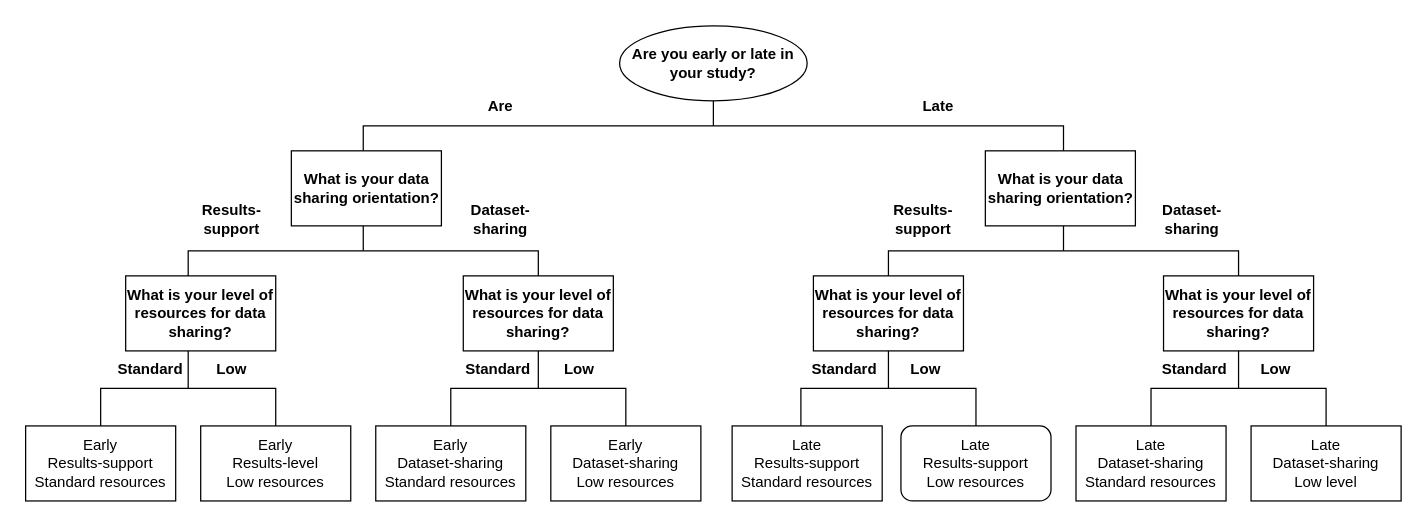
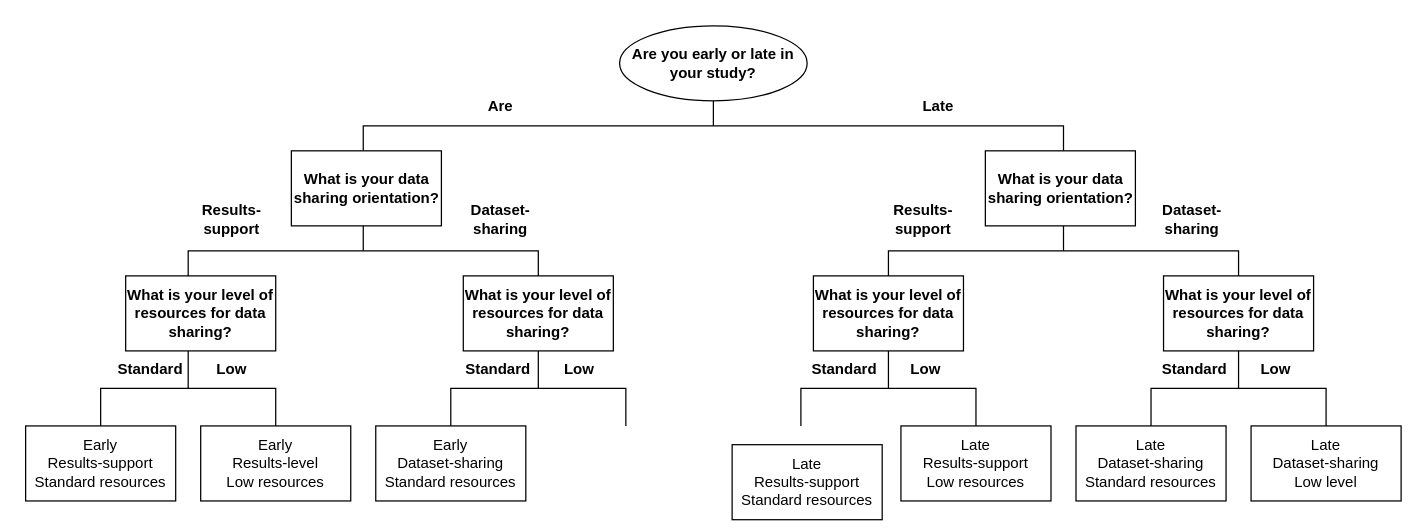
  <mxCell id="0" />
  <mxCell id="1" parent="0" />
  <mxCell id="2" value="Results-support" style="text;strokeColor=none;align=center;fillColor=none;html=1;verticalAlign=middle;whiteSpace=wrap;rounded=0;fontStyle=1" parent="1" vertex="1"><mxGeometry x="150" y="160" width="70" height="30" as="geometry" /></mxCell>
  <mxCell id="3" value="Dataset-sharing" style="text;strokeColor=none;align=center;fillColor=none;html=1;verticalAlign=middle;whiteSpace=wrap;rounded=0;fontStyle=1" parent="1" vertex="1"><mxGeometry x="360" y="160" width="80" height="30" as="geometry" /></mxCell>
  <mxCell id="4" value="Standard" style="text;strokeColor=none;align=center;fillColor=none;html=1;verticalAlign=middle;whiteSpace=wrap;rounded=0;fontStyle=1" parent="1" vertex="1"><mxGeometry x="85" y="280" width="70" height="30" as="geometry" /></mxCell>
  <mxCell id="5" value="Low" style="text;strokeColor=none;align=center;fillColor=none;html=1;verticalAlign=middle;whiteSpace=wrap;rounded=0;fontStyle=1" parent="1" vertex="1"><mxGeometry x="150" y="280" width="70" height="30" as="geometry" /></mxCell>
  <mxCell id="6" value="Are you early or late in your study?" style="ellipse;whiteSpace=wrap;html=1;fontStyle=1;" parent="1" vertex="1"><mxGeometry x="495" y="20" width="150" height="60" as="geometry" /></mxCell>
  <mxCell id="7" value="What is your data sharing orientation?" style="rounded=0;whiteSpace=wrap;html=1;fontStyle=1" parent="1" vertex="1"><mxGeometry x="232.5" y="120" width="120" height="60" as="geometry" /></mxCell>
  <mxCell id="8" value="What is your data sharing orientation?" style="rounded=0;whiteSpace=wrap;html=1;fontStyle=1" parent="1" vertex="1"><mxGeometry x="787.5" y="120" width="120" height="60" as="geometry" /></mxCell>
  <mxCell id="9" value="What is your level of resources for data sharing?" style="rounded=0;whiteSpace=wrap;html=1;fontStyle=1" parent="1" vertex="1"><mxGeometry x="100" y="220" width="120" height="60" as="geometry" /></mxCell>
  <mxCell id="10" value="What is your level of resources for data sharing?" style="rounded=0;whiteSpace=wrap;html=1;fontStyle=1" parent="1" vertex="1"><mxGeometry x="370" y="220" width="120" height="60" as="geometry" /></mxCell>
  <mxCell id="11" value="What is your level of resources for data sharing?" style="rounded=0;whiteSpace=wrap;html=1;fontStyle=1" parent="1" vertex="1"><mxGeometry x="650" y="220" width="120" height="60" as="geometry" /></mxCell>
  <mxCell id="12" value="What is your level of resources for data sharing?" style="rounded=0;whiteSpace=wrap;html=1;fontStyle=1" parent="1" vertex="1"><mxGeometry x="930" y="220" width="120" height="60" as="geometry" /></mxCell>
  <mxCell id="13" value="" style="strokeWidth=1;html=1;shape=mxgraph.flowchart.annotation_2;align=left;labelPosition=right;pointerEvents=1;direction=south;" parent="1" vertex="1"><mxGeometry x="290" y="80" width="560" height="40" as="geometry" /></mxCell>
  <mxCell id="14" value="" style="strokeWidth=1;html=1;shape=mxgraph.flowchart.annotation_2;align=left;labelPosition=right;pointerEvents=1;direction=south;fillStyle=auto;" parent="1" vertex="1"><mxGeometry x="150" y="180" width="280" height="40" as="geometry" /></mxCell>
  <mxCell id="15" value="" style="strokeWidth=1;html=1;shape=mxgraph.flowchart.annotation_2;align=left;labelPosition=right;pointerEvents=1;direction=south;" parent="1" vertex="1"><mxGeometry x="710" y="180" width="280" height="40" as="geometry" /></mxCell>
  <mxCell id="16" value="" style="edgeStyle=none;html=1;" edge="1" parent="1" source="19" target="21"><mxGeometry relative="1" as="geometry" /></mxCell>
  <mxCell id="17" value="" style="edgeStyle=none;html=1;" edge="1" parent="1" source="19" target="21"><mxGeometry relative="1" as="geometry" /></mxCell>
  <mxCell id="18" value="" style="edgeStyle=none;html=1;" edge="1" parent="1" source="19" target="20"><mxGeometry relative="1" as="geometry" /></mxCell>
  <mxCell id="19" value="" style="strokeWidth=1;html=1;shape=mxgraph.flowchart.annotation_2;align=left;labelPosition=right;pointerEvents=1;direction=south;shadow=0;strokeColor=default;" parent="1" vertex="1"><mxGeometry x="80" y="280" width="140" height="60" as="geometry" /></mxCell>
  <mxCell id="20" value="Early&lt;br&gt;Results-support&lt;br&gt;Standard resources" style="rounded=0;whiteSpace=wrap;html=1;" parent="1" vertex="1"><mxGeometry x="20" y="340" width="120" height="60" as="geometry" /></mxCell>
  <mxCell id="21" value="Early&lt;br&gt;Results-level&lt;br&gt;Low resources" style="rounded=0;whiteSpace=wrap;html=1;" parent="1" vertex="1"><mxGeometry x="160" y="340" width="120" height="60" as="geometry" /></mxCell>
  <mxCell id="22" value="Early&lt;br&gt;Dataset-sharing&lt;br&gt;Standard resources" style="rounded=0;whiteSpace=wrap;html=1;" parent="1" vertex="1"><mxGeometry x="300" y="340" width="120" height="60" as="geometry" /></mxCell>
- <mxCell id="23" value="Early&lt;br&gt;Dataset-sharing&lt;br&gt;Low resources" style="rounded=0;whiteSpace=wrap;html=1;" parent="1" vertex="1"><mxGeometry x="440" y="340" width="120" height="60" as="geometry" /></mxCell>
- <mxCell id="24" value="Late&lt;br&gt;Results-support&lt;br&gt;Standard resources" style="rounded=0;whiteSpace=wrap;html=1;" parent="1" vertex="1"><mxGeometry x="585" y="340" width="120" height="60" as="geometry" /></mxCell>
- <mxCell id="25" value="Late&lt;br&gt;Results-support&lt;br&gt;Low resources" style="whiteSpace=wrap;html=1;rounded=1;" parent="1" vertex="1"><mxGeometry x="720" y="340" width="120" height="60" as="geometry" /></mxCell>
+ <mxCell id="24" value="Late&lt;br&gt;Results-support&lt;br&gt;Standard resources" style="rounded=0;whiteSpace=wrap;html=1;" parent="1" vertex="1"><mxGeometry x="585" y="355" width="120" height="60" as="geometry" /></mxCell>
+ <mxCell id="25" value="Late&lt;br&gt;Results-support&lt;br&gt;Low resources" style="rounded=0;whiteSpace=wrap;html=1;" parent="1" vertex="1"><mxGeometry x="720" y="340" width="120" height="60" as="geometry" /></mxCell>
  <mxCell id="26" value="Late&lt;br&gt;Dataset-sharing&lt;br&gt;Standard resources" style="rounded=0;whiteSpace=wrap;html=1;" parent="1" vertex="1"><mxGeometry x="860" y="340" width="120" height="60" as="geometry" /></mxCell>
  <mxCell id="27" value="Late&lt;br&gt;Dataset-sharing&lt;br&gt;Low level" style="rounded=0;whiteSpace=wrap;html=1;" parent="1" vertex="1"><mxGeometry x="1000" y="340" width="120" height="60" as="geometry" /></mxCell>
  <mxCell id="28" value="" style="strokeWidth=1;html=1;shape=mxgraph.flowchart.annotation_2;align=left;labelPosition=right;pointerEvents=1;direction=south;" vertex="1" parent="1"><mxGeometry x="360" y="280" width="140" height="60" as="geometry" /></mxCell>
  <mxCell id="29" value="" style="strokeWidth=1;html=1;shape=mxgraph.flowchart.annotation_2;align=left;labelPosition=right;pointerEvents=1;direction=south;" vertex="1" parent="1"><mxGeometry x="640" y="280" width="140" height="60" as="geometry" /></mxCell>
  <mxCell id="30" value="" style="strokeWidth=1;html=1;shape=mxgraph.flowchart.annotation_2;align=left;labelPosition=right;pointerEvents=1;direction=south;" vertex="1" parent="1"><mxGeometry x="920" y="280" width="140" height="60" as="geometry" /></mxCell>
  <mxCell id="31" value="Are" style="text;strokeColor=none;align=center;fillColor=none;html=1;verticalAlign=middle;whiteSpace=wrap;rounded=0;fontStyle=1" vertex="1" parent="1"><mxGeometry x="370" y="70" width="60" height="30" as="geometry" /></mxCell>
  <mxCell id="32" value="Late" style="text;strokeColor=none;align=center;fillColor=none;html=1;verticalAlign=middle;whiteSpace=wrap;rounded=0;fontStyle=1" vertex="1" parent="1"><mxGeometry x="720" y="70" width="60" height="30" as="geometry" /></mxCell>
  <mxCell id="33" value="Results-support" style="text;strokeColor=none;align=center;fillColor=none;html=1;verticalAlign=middle;whiteSpace=wrap;rounded=0;fontStyle=1" vertex="1" parent="1"><mxGeometry x="702.5" y="160" width="70" height="30" as="geometry" /></mxCell>
  <mxCell id="34" value="Dataset-sharing" style="text;strokeColor=none;align=center;fillColor=none;html=1;verticalAlign=middle;whiteSpace=wrap;rounded=0;fontStyle=1" vertex="1" parent="1"><mxGeometry x="912.5" y="160" width="80" height="30" as="geometry" /></mxCell>
  <mxCell id="35" value="Standard" style="text;strokeColor=none;align=center;fillColor=none;html=1;verticalAlign=middle;whiteSpace=wrap;rounded=0;fontStyle=1" vertex="1" parent="1"><mxGeometry x="362.5" y="280" width="70" height="30" as="geometry" /></mxCell>
  <mxCell id="36" value="Low" style="text;strokeColor=none;align=center;fillColor=none;html=1;verticalAlign=middle;whiteSpace=wrap;rounded=0;fontStyle=1" vertex="1" parent="1"><mxGeometry x="427.5" y="280" width="70" height="30" as="geometry" /></mxCell>
  <mxCell id="37" value="Standard" style="text;strokeColor=none;align=center;fillColor=none;html=1;verticalAlign=middle;whiteSpace=wrap;rounded=0;fontStyle=1" vertex="1" parent="1"><mxGeometry x="640" y="280" width="70" height="30" as="geometry" /></mxCell>
  <mxCell id="38" value="Low" style="text;strokeColor=none;align=center;fillColor=none;html=1;verticalAlign=middle;whiteSpace=wrap;rounded=0;fontStyle=1" vertex="1" parent="1"><mxGeometry x="705" y="280" width="70" height="30" as="geometry" /></mxCell>
  <mxCell id="39" value="Standard" style="text;strokeColor=none;align=center;fillColor=none;html=1;verticalAlign=middle;whiteSpace=wrap;rounded=0;fontStyle=1" vertex="1" parent="1"><mxGeometry x="920" y="280" width="70" height="30" as="geometry" /></mxCell>
  <mxCell id="40" value="Low" style="text;strokeColor=none;align=center;fillColor=none;html=1;verticalAlign=middle;whiteSpace=wrap;rounded=0;fontStyle=1" vertex="1" parent="1"><mxGeometry x="985" y="280" width="70" height="30" as="geometry" /></mxCell>
